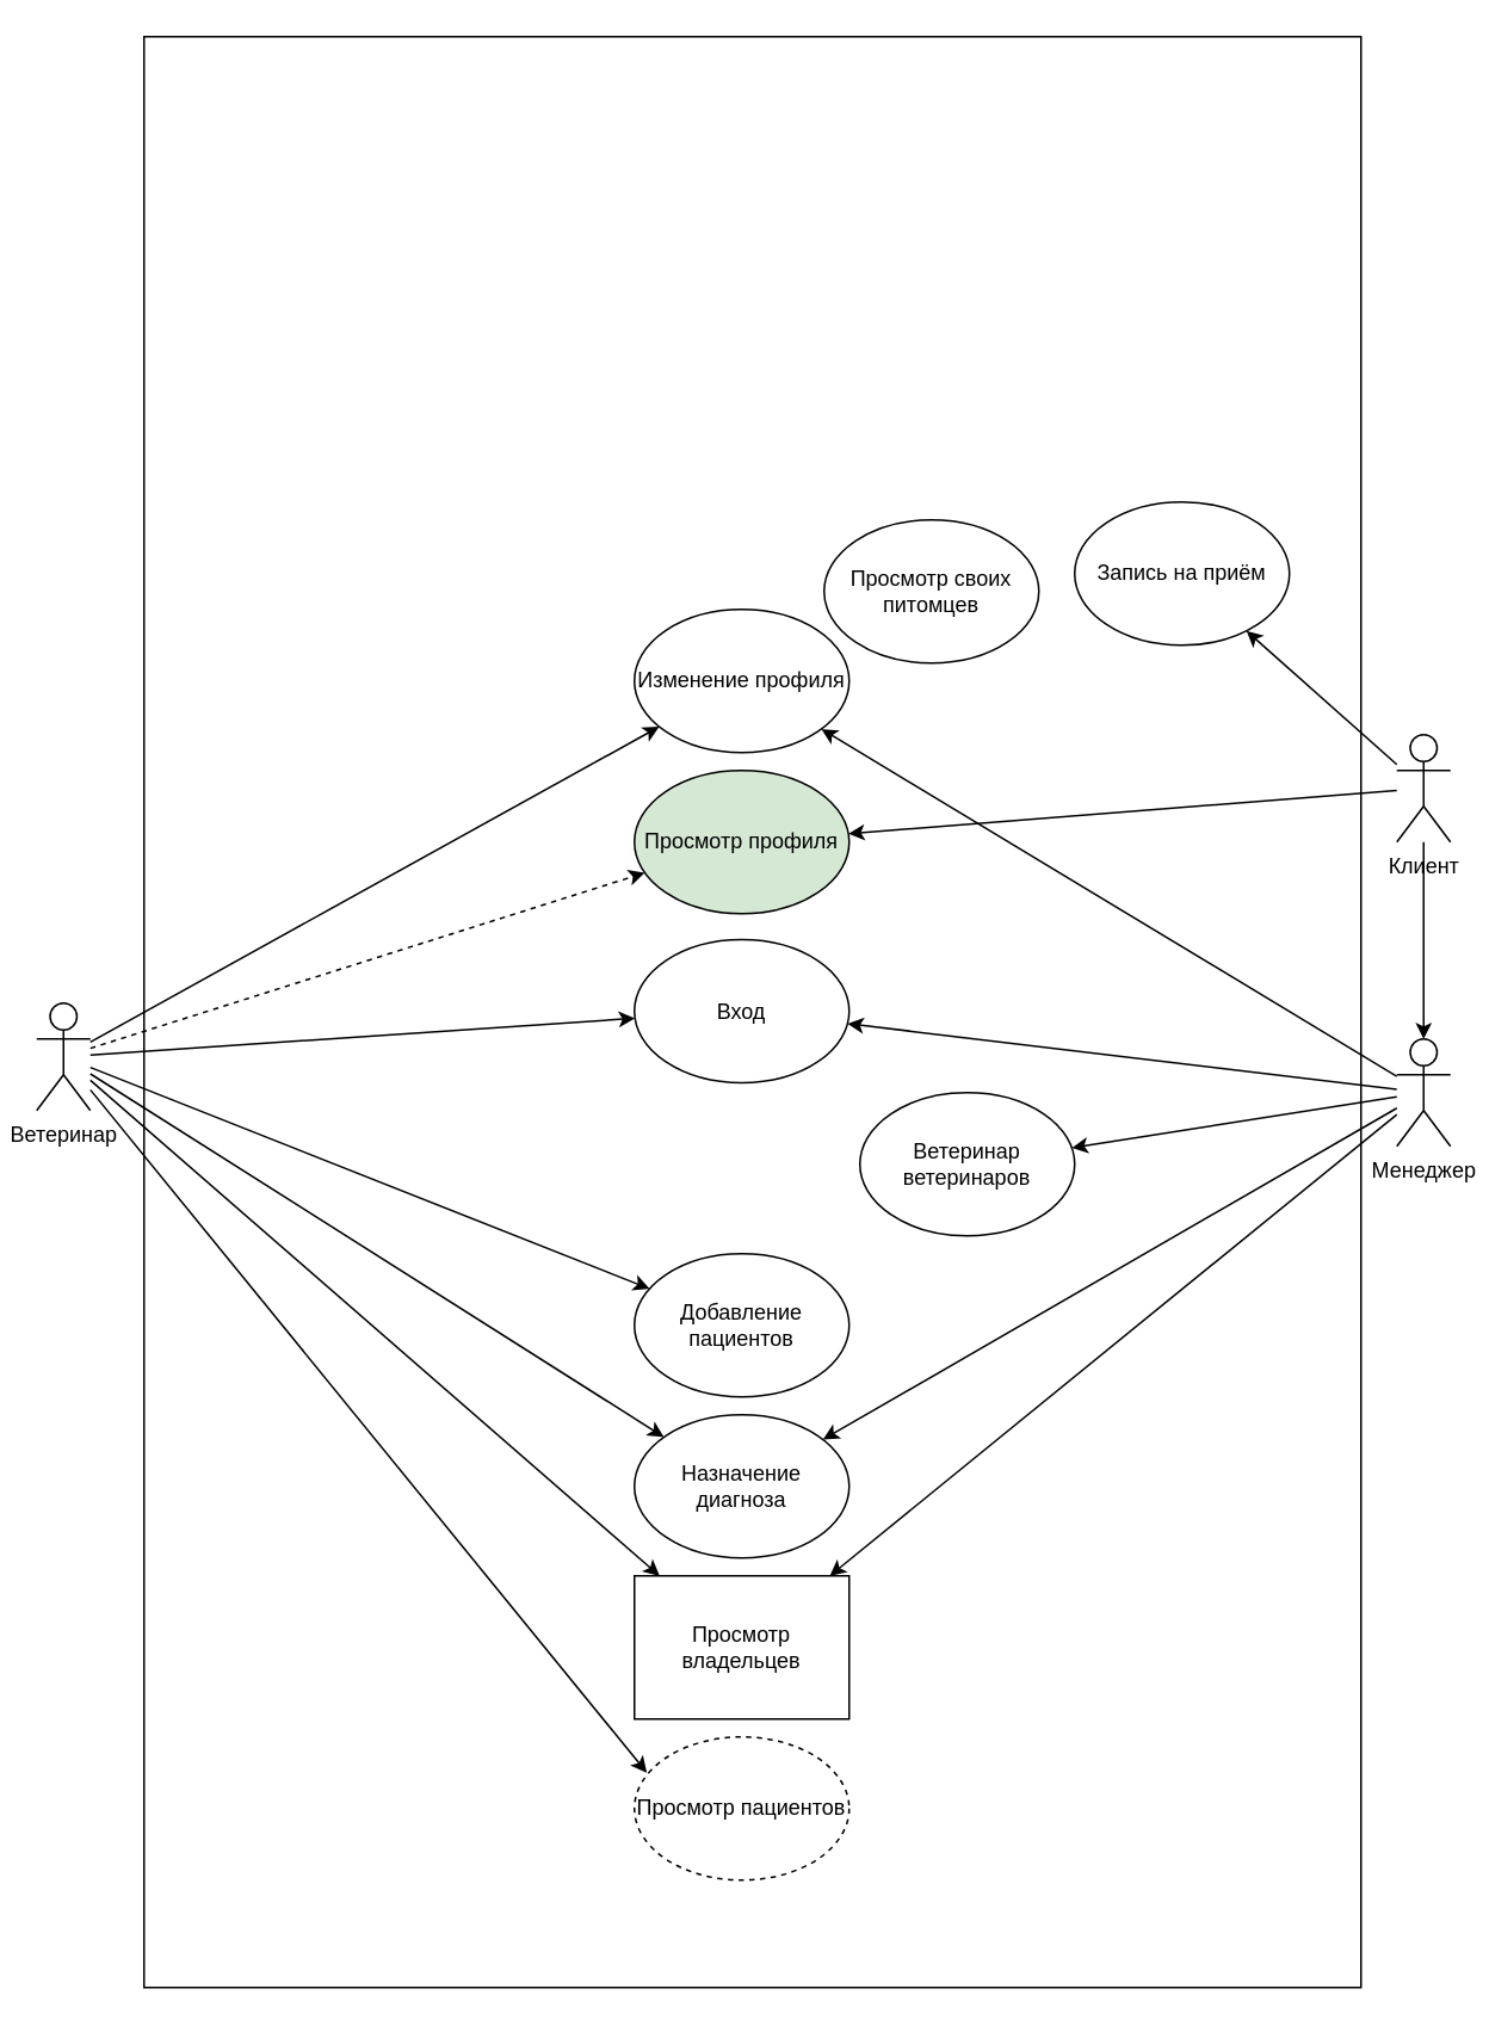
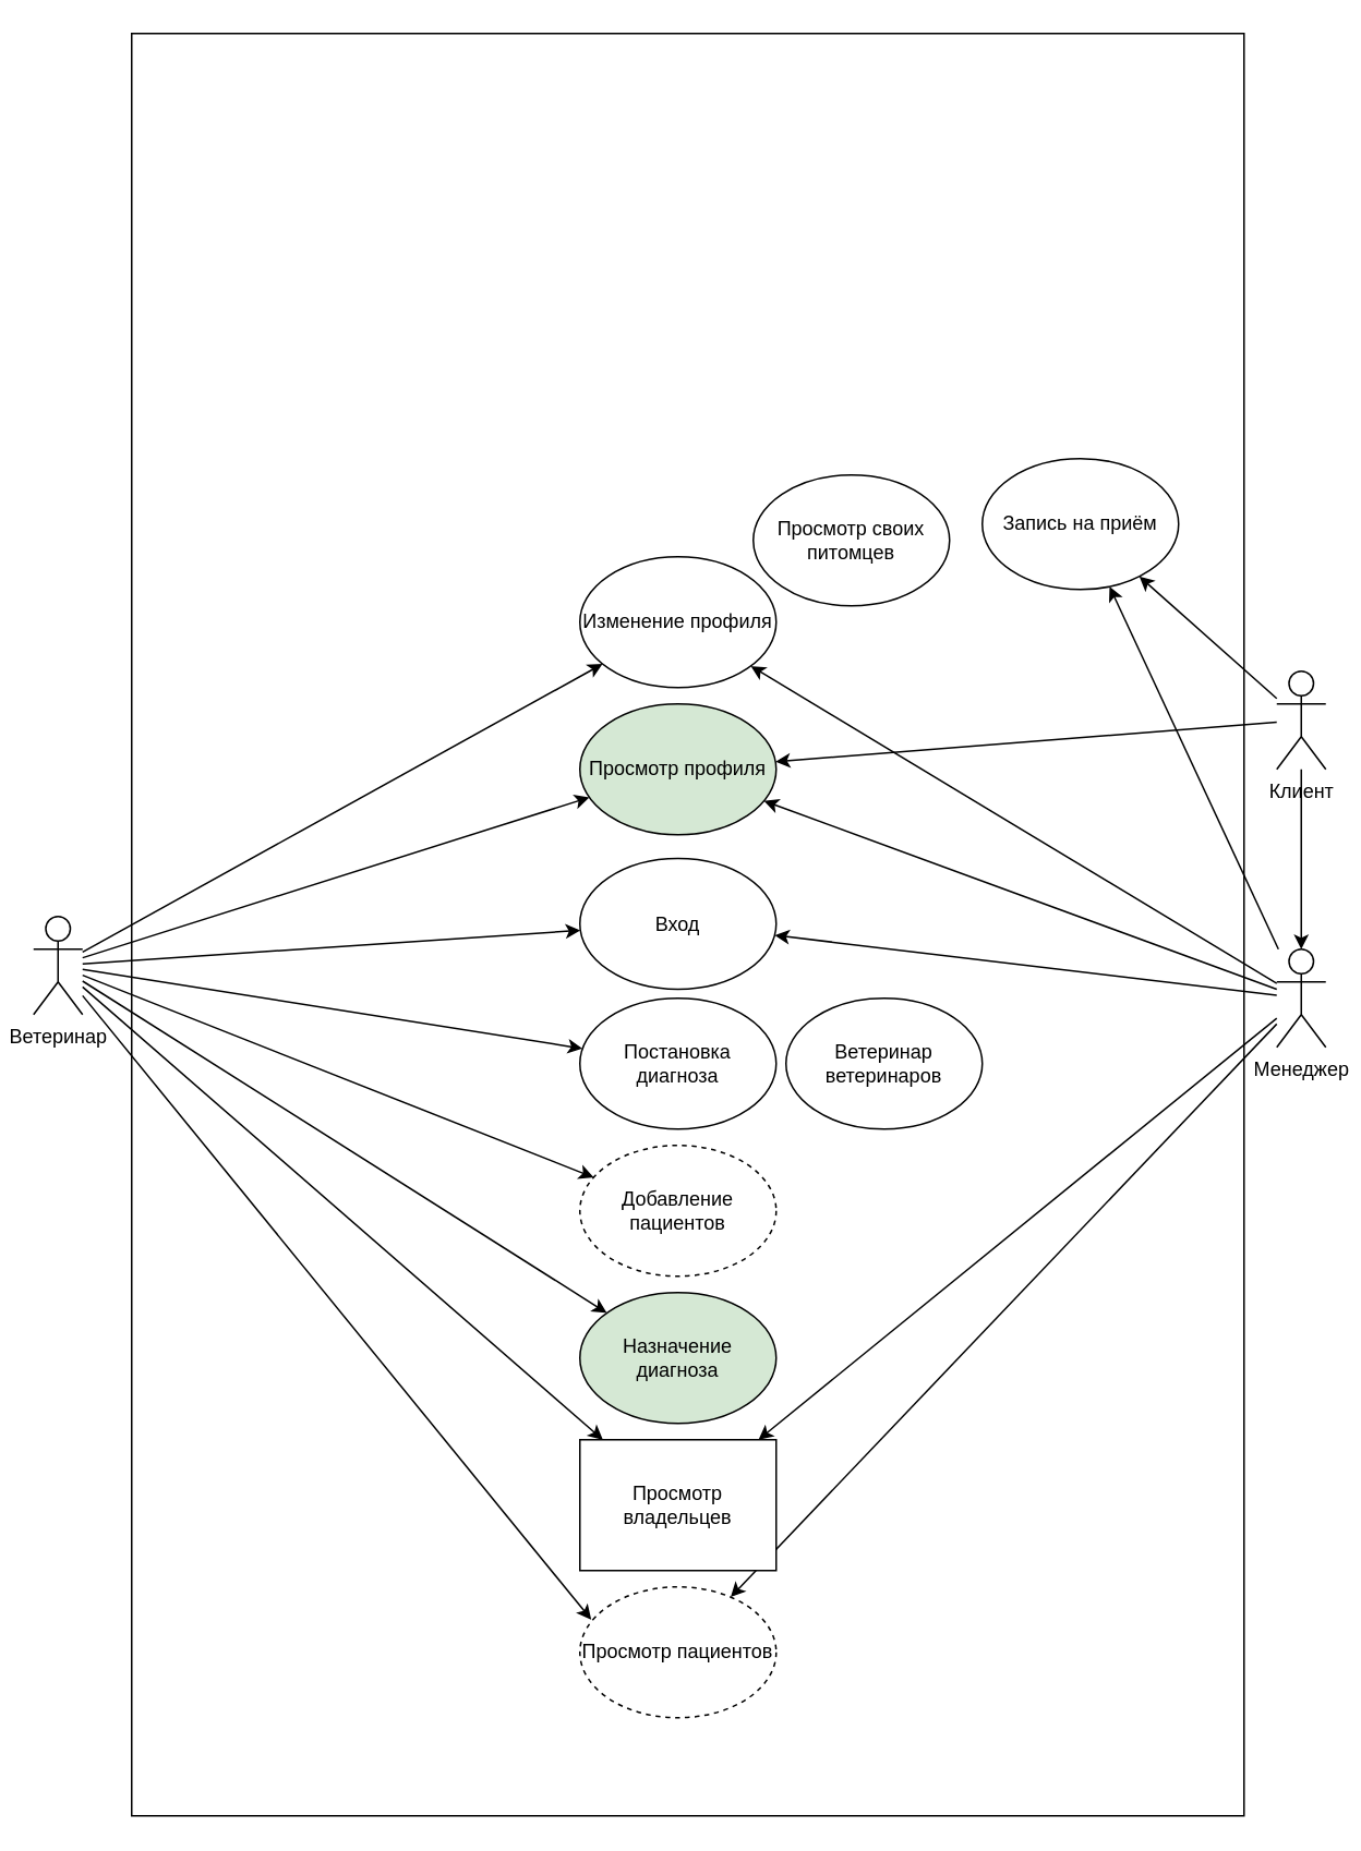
  <mxCell id="0" />
  <mxCell id="1" parent="0" />
  <mxCell id="2" value="" style="rounded=0;whiteSpace=wrap;html=1;" vertex="1" parent="1"><mxGeometry x="80" y="20" width="680" height="1090" as="geometry" /></mxCell>
  <mxCell id="3" value="Ветеринар" style="shape=umlActor;verticalLabelPosition=bottom;verticalAlign=top;html=1;outlineConnect=0;" parent="1" vertex="1"><mxGeometry x="20" y="560" width="30" height="60" as="geometry" /></mxCell>
  <mxCell id="4" value="Клиент" style="shape=umlActor;verticalLabelPosition=bottom;verticalAlign=top;html=1;outlineConnect=0;" parent="1" vertex="1"><mxGeometry x="780" y="410" width="30" height="60" as="geometry" /></mxCell>
  <mxCell id="5" value="Просмотр профиля" style="ellipse;whiteSpace=wrap;html=1;fillColor=#d5e8d4;" parent="1" vertex="1"><mxGeometry x="354" y="430" width="120" height="80" as="geometry" /></mxCell>
  <mxCell id="6" value="Изменение профиля" style="ellipse;whiteSpace=wrap;html=1;" parent="1" vertex="1"><mxGeometry x="354" y="340" width="120" height="80" as="geometry" /></mxCell>
  <mxCell id="7" value="Вход" style="ellipse;whiteSpace=wrap;html=1;" parent="1" vertex="1"><mxGeometry x="354" y="524.5" width="120" height="80" as="geometry" /></mxCell>
- <mxCell id="8" value="Добавление&lt;br&gt;пациентов" style="ellipse;whiteSpace=wrap;html=1;" parent="1" vertex="1"><mxGeometry x="354" y="700" width="120" height="80" as="geometry" /></mxCell>
+ <mxCell id="8" value="Добавление&lt;br&gt;пациентов" style="ellipse;whiteSpace=wrap;html=1;dashed=1;" parent="1" vertex="1"><mxGeometry x="354" y="700" width="120" height="80" as="geometry" /></mxCell>
+ <mxCell id="9" value="Постановка диагноза" style="ellipse;whiteSpace=wrap;html=1;" parent="1" vertex="1"><mxGeometry x="354" y="610" width="120" height="80" as="geometry" /></mxCell>
  <mxCell id="10" value="Просмотр своих питомцев" style="ellipse;whiteSpace=wrap;html=1;" parent="1" vertex="1"><mxGeometry x="460" y="290" width="120" height="80" as="geometry" /></mxCell>
  <mxCell id="11" value="Менеджер" style="shape=umlActor;verticalLabelPosition=bottom;verticalAlign=top;html=1;outlineConnect=0;" parent="1" vertex="1"><mxGeometry x="780" y="580" width="30" height="60" as="geometry" /></mxCell>
  <mxCell id="12" value="Ветеринар&lt;br&gt;ветеринаров" style="ellipse;whiteSpace=wrap;html=1;" parent="1" vertex="1"><mxGeometry x="480" y="610" width="120" height="80" as="geometry" /></mxCell>
- <mxCell id="13" value="Назначение диагноза" style="ellipse;whiteSpace=wrap;html=1;" parent="1" vertex="1"><mxGeometry x="354" y="790" width="120" height="80" as="geometry" /></mxCell>
+ <mxCell id="13" value="Назначение диагноза" style="ellipse;whiteSpace=wrap;html=1;fillColor=#d5e8d4;" parent="1" vertex="1"><mxGeometry x="354" y="790" width="120" height="80" as="geometry" /></mxCell>
  <mxCell id="14" value="Просмотр пациентов" style="ellipse;whiteSpace=wrap;html=1;dashed=1;" parent="1" vertex="1"><mxGeometry x="354" y="970" width="120" height="80" as="geometry" /></mxCell>
+ <mxCell id="15" value="" style="endArrow=classic;html=1;rounded=0;" parent="1" source="3" target="9" edge="1"><mxGeometry width="50" height="50" relative="1" as="geometry"><mxPoint x="137" y="80" as="sourcePoint" /><mxPoint x="-13" y="90" as="targetPoint" /></mxGeometry></mxCell>
  <mxCell id="16" value="" style="endArrow=classic;html=1;rounded=0;" parent="1" source="3" target="8" edge="1"><mxGeometry width="50" height="50" relative="1" as="geometry"><mxPoint x="97" y="380" as="sourcePoint" /><mxPoint x="29" y="-192" as="targetPoint" /></mxGeometry></mxCell>
  <mxCell id="17" value="" style="endArrow=classic;html=1;rounded=0;" parent="1" source="3" target="13" edge="1"><mxGeometry width="50" height="50" relative="1" as="geometry"><mxPoint x="167" y="170" as="sourcePoint" /><mxPoint x="-107" y="226" as="targetPoint" /></mxGeometry></mxCell>
  <mxCell id="18" value="" style="endArrow=classic;html=1;rounded=0;" parent="1" source="4" target="11" edge="1"><mxGeometry width="50" height="50" relative="1" as="geometry"><mxPoint x="747" y="70" as="sourcePoint" /><mxPoint x="747" y="120" as="targetPoint" /></mxGeometry></mxCell>
- <mxCell id="20" value="" style="endArrow=classic;html=1;rounded=0;" parent="1" source="11" target="12" edge="1"><mxGeometry width="50" height="50" relative="1" as="geometry"><mxPoint x="657" y="360" as="sourcePoint" /><mxPoint x="859" y="149" as="targetPoint" /></mxGeometry></mxCell>
- <mxCell id="21" value="" style="endArrow=classic;html=1;rounded=0;" parent="1" source="11" target="13" edge="1"><mxGeometry width="50" height="50" relative="1" as="geometry"><mxPoint x="607" y="410" as="sourcePoint" /><mxPoint x="889" y="762" as="targetPoint" /></mxGeometry></mxCell>
+ <mxCell id="19" value="" style="endArrow=classic;html=1;rounded=0;" parent="1" source="11" target="5" edge="1"><mxGeometry width="50" height="50" relative="1" as="geometry"><mxPoint x="647" y="350" as="sourcePoint" /><mxPoint x="540.362" y="457.647" as="targetPoint" /></mxGeometry></mxCell>
+ <mxCell id="20" value="" style="endArrow=classic;html=1;rounded=0;" parent="1" source="11" target="27" edge="1"><mxGeometry width="50" height="50" relative="1" as="geometry"><mxPoint x="657" y="360" as="sourcePoint" /><mxPoint x="859" y="149" as="targetPoint" /></mxGeometry></mxCell>
+ <mxCell id="21" value="" style="endArrow=classic;html=1;rounded=0;" parent="1" source="11" target="14" edge="1"><mxGeometry width="50" height="50" relative="1" as="geometry"><mxPoint x="607" y="410" as="sourcePoint" /><mxPoint x="889" y="762" as="targetPoint" /></mxGeometry></mxCell>
  <mxCell id="22" value="" style="endArrow=classic;html=1;rounded=0;entryX=0.058;entryY=0.25;entryDx=0;entryDy=0;entryPerimeter=0;" parent="1" source="3" target="14" edge="1"><mxGeometry width="50" height="50" relative="1" as="geometry"><mxPoint x="147" y="450" as="sourcePoint" /><mxPoint x="315" y="532" as="targetPoint" /></mxGeometry></mxCell>
  <mxCell id="23" value="" style="endArrow=classic;html=1;rounded=0;" parent="1" source="4" target="5" edge="1"><mxGeometry width="50" height="50" relative="1" as="geometry"><mxPoint x="757" y="100" as="sourcePoint" /><mxPoint x="497" y="390" as="targetPoint" /></mxGeometry></mxCell>
  <mxCell id="24" value="" style="endArrow=classic;html=1;rounded=0;" parent="1" source="11" target="7" edge="1"><mxGeometry width="50" height="50" relative="1" as="geometry"><mxPoint x="582" y="190" as="sourcePoint" /><mxPoint x="299.426" y="471.213" as="targetPoint" /></mxGeometry></mxCell>
- <mxCell id="25" value="" style="endArrow=classic;html=1;rounded=0;dashed=1;" parent="1" source="3" target="5" edge="1"><mxGeometry width="50" height="50" relative="1" as="geometry"><mxPoint x="485" y="569" as="sourcePoint" /><mxPoint x="214.574" y="471.213" as="targetPoint" /></mxGeometry></mxCell>
+ <mxCell id="25" value="" style="endArrow=classic;html=1;rounded=0;" parent="1" source="3" target="5" edge="1"><mxGeometry width="50" height="50" relative="1" as="geometry"><mxPoint x="485" y="569" as="sourcePoint" /><mxPoint x="214.574" y="471.213" as="targetPoint" /></mxGeometry></mxCell>
  <mxCell id="26" value="Просмотр владельцев" style="whiteSpace=wrap;html=1;rounded=0;" parent="1" vertex="1"><mxGeometry x="354" y="880" width="120" height="80" as="geometry" /></mxCell>
  <mxCell id="27" value="Запись на приём" style="ellipse;whiteSpace=wrap;html=1;" parent="1" vertex="1"><mxGeometry x="600" y="280" width="120" height="80" as="geometry" /></mxCell>
  <mxCell id="28" value="" style="endArrow=classic;html=1;rounded=0;" parent="1" source="4" target="27" edge="1"><mxGeometry width="50" height="50" relative="1" as="geometry"><mxPoint x="557" y="230" as="sourcePoint" /><mxPoint x="559" y="279" as="targetPoint" /></mxGeometry></mxCell>
  <mxCell id="29" value="" style="endArrow=classic;html=1;rounded=0;" parent="1" source="3" target="26" edge="1"><mxGeometry width="50" height="50" relative="1" as="geometry"><mxPoint x="227" y="614" as="sourcePoint" /><mxPoint x="123" y="708" as="targetPoint" /></mxGeometry></mxCell>
  <mxCell id="30" value="" style="endArrow=classic;html=1;rounded=0;" parent="1" source="11" target="26" edge="1"><mxGeometry width="50" height="50" relative="1" as="geometry"><mxPoint x="248" y="630" as="sourcePoint" /><mxPoint x="289" y="840" as="targetPoint" /></mxGeometry></mxCell>
  <mxCell id="31" value="" style="endArrow=classic;html=1;rounded=0;" edge="1" parent="1" source="3" target="7"><mxGeometry width="50" height="50" relative="1" as="geometry"><mxPoint x="60" y="592" as="sourcePoint" /><mxPoint x="323" y="452" as="targetPoint" /></mxGeometry></mxCell>
  <mxCell id="32" value="" style="endArrow=classic;html=1;rounded=0;" edge="1" parent="1" source="3" target="6"><mxGeometry width="50" height="50" relative="1" as="geometry"><mxPoint x="60" y="587" as="sourcePoint" /><mxPoint x="327" y="361" as="targetPoint" /></mxGeometry></mxCell>
  <mxCell id="33" value="" style="endArrow=classic;html=1;rounded=0;" edge="1" parent="1" source="11" target="6"><mxGeometry width="50" height="50" relative="1" as="geometry"><mxPoint x="760" y="621" as="sourcePoint" /><mxPoint x="600" y="627" as="targetPoint" /></mxGeometry></mxCell>
